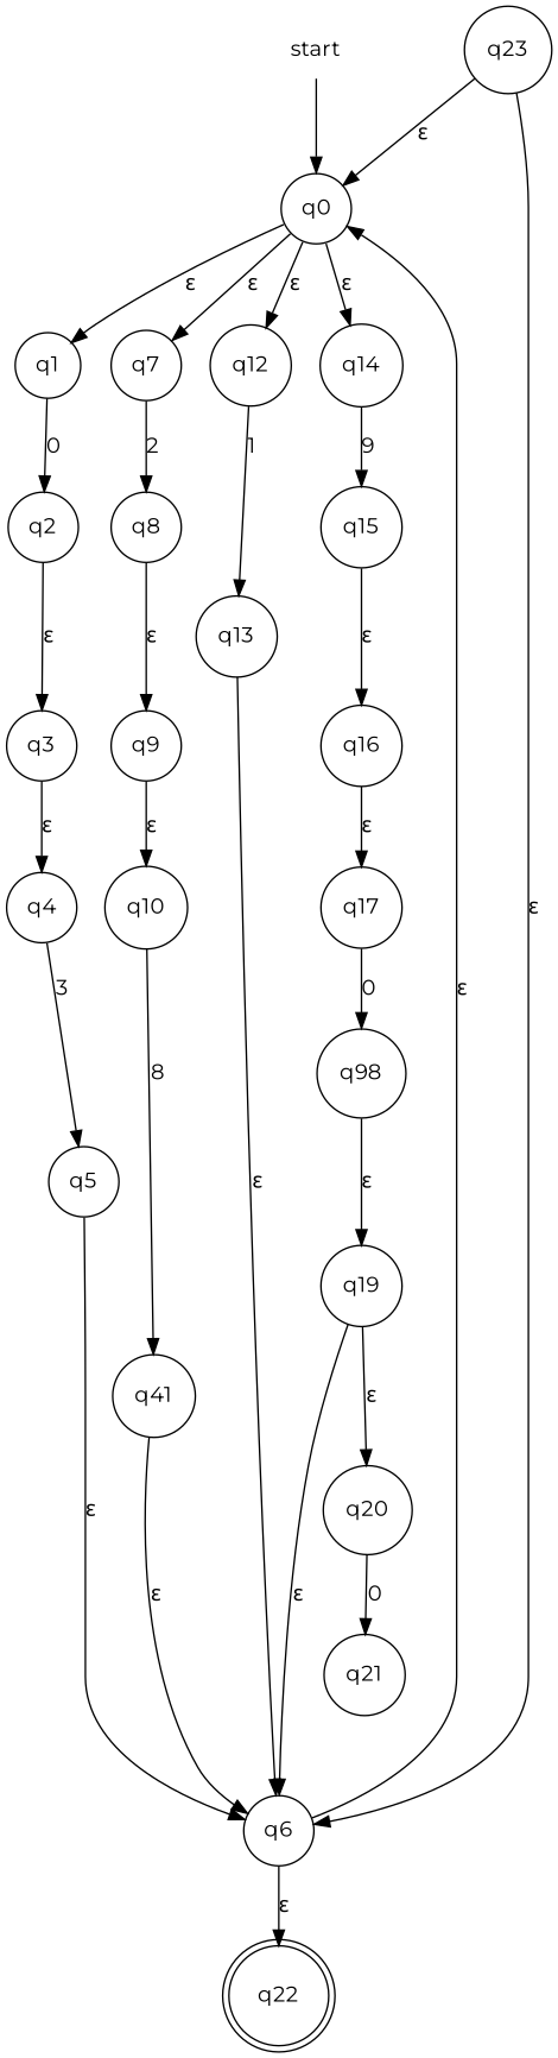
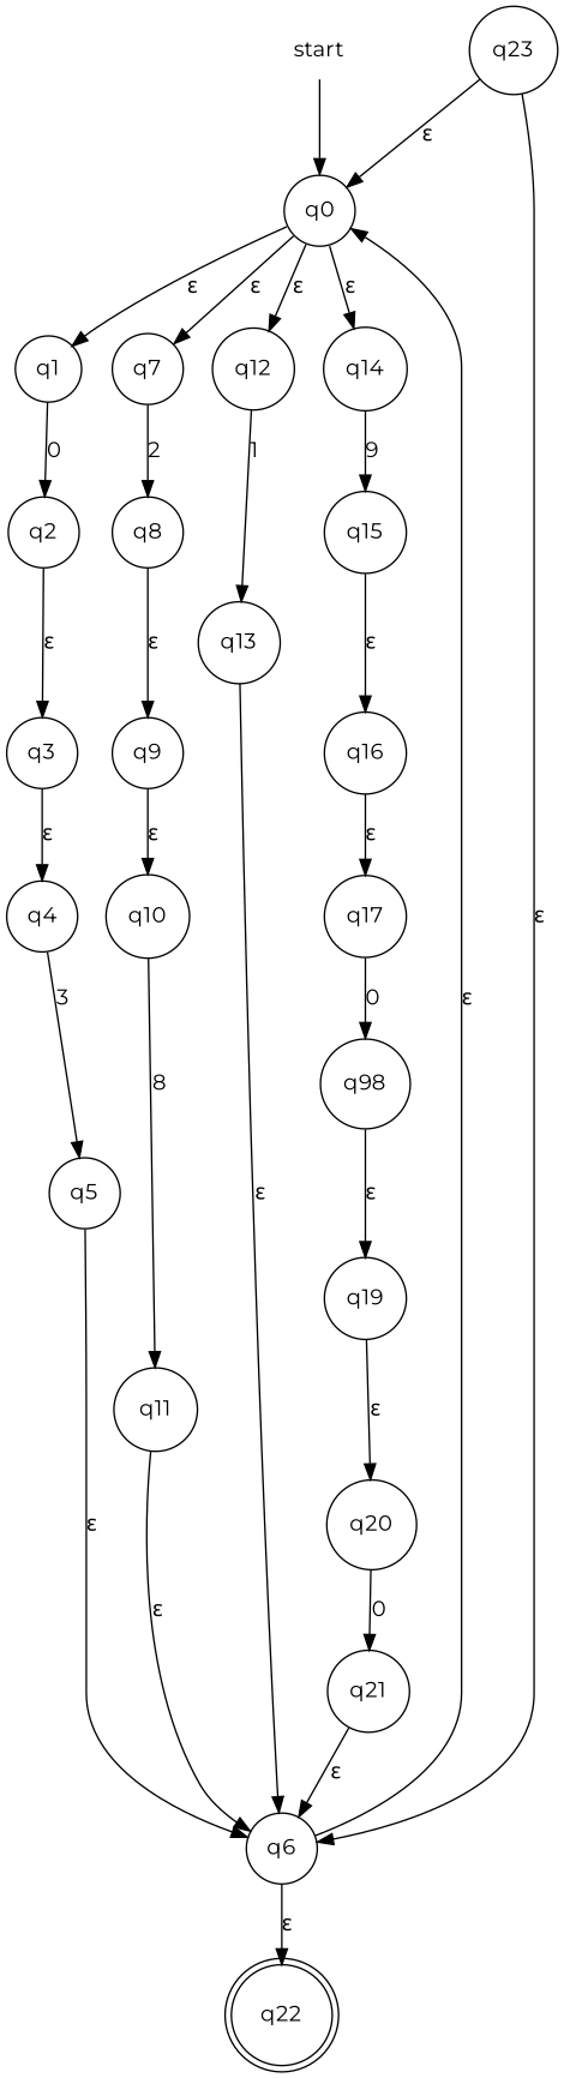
  digraph {
    fontname=Montserrat
    node [fontname=Montserrat shape=circle]
    edge [fontname=Montserrat]
    start [shape=none]
    q0
    q1
    q7
    q12
    q14
    q22 [shape=doublecircle]
    q2
    q8
    q13
    q15
    q3
    q9
    q6
    q16
    q4
    q5
    q10
-   q11 [label=q41]
+   q11
    q17
    n21 [label=q98]
    q19
    q20
    q21
    q23
    start -> q0
    q0 -> q1 [label="&epsilon;"]
    q0 -> q7 [label="&epsilon;"]
    q0 -> q12 [label="&epsilon;"]
    q0 -> q14 [label="&epsilon;"]
    q1 -> q2 [label=0]
    q7 -> q8 [label=2]
    q12 -> q13 [label=1]
    q14 -> q15 [label=9]
    q2 -> q3 [label="&epsilon;"]
    q8 -> q9 [label="&epsilon;"]
    q13 -> q6 [label="&epsilon;"]
    q15 -> q16 [label="&epsilon;"]
    q3 -> q4 [label="&epsilon;"]
    q9 -> q10 [label="&epsilon;"]
    q6 -> q0 [label="&epsilon;"]
    q6 -> q22 [label="&epsilon;"]
    q16 -> q17 [label="&epsilon;"]
    q4 -> q5 [label=3]
    q5 -> q6 [label="&epsilon;"]
    q10 -> q11 [label=8]
    q11 -> q6 [label="&epsilon;"]
    q17 -> n21 [label=0]
    n21 -> q19 [label="&epsilon;"]
    q19 -> q20 [label="&epsilon;"]
    q20 -> q21 [label=0]
-   q19 -> q6 [label="&epsilon;"]
+   q21 -> q6 [label="&epsilon;"]
    q23 -> q0 [label="&epsilon;"]
    q23 -> q6 [label="&epsilon;"]
  }
